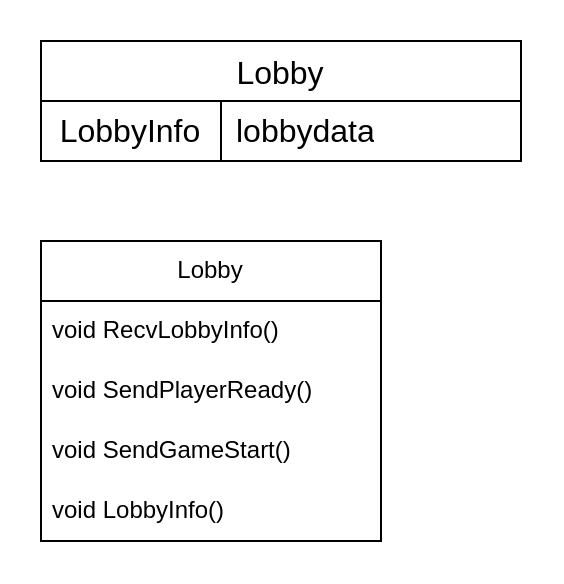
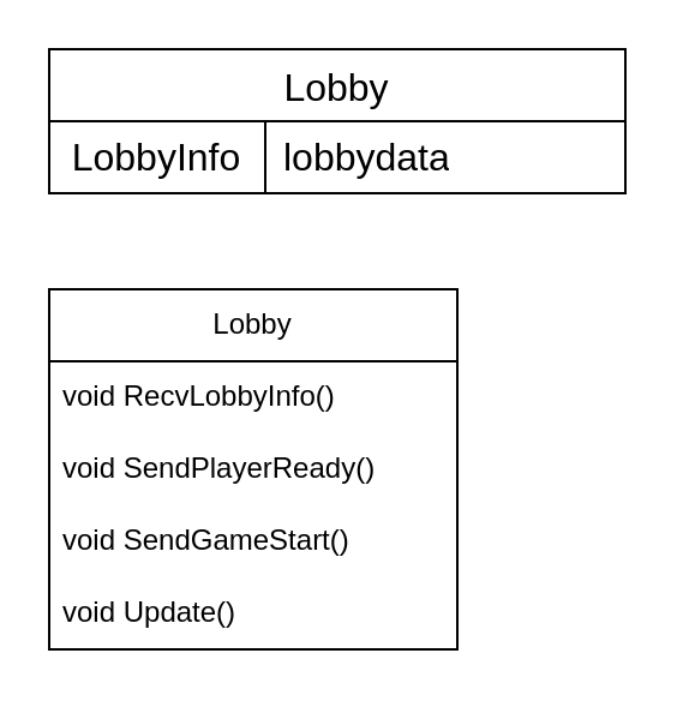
  <mxCell id="0" />
  <mxCell id="1" parent="0" />
  <mxCell id="2" value="Lobby" style="swimlane;fontStyle=0;childLayout=stackLayout;horizontal=1;startSize=30;horizontalStack=0;resizeParent=1;resizeParentMax=0;resizeLast=0;collapsible=1;marginBottom=0;whiteSpace=wrap;html=1;" vertex="1" parent="1"><mxGeometry x="20" y="120" width="170" height="150" as="geometry" /></mxCell>
  <mxCell id="3" value="void RecvLobbyInfo()&amp;nbsp;" style="text;strokeColor=none;fillColor=none;align=left;verticalAlign=middle;spacingLeft=4;spacingRight=4;overflow=hidden;points=[[0,0.5],[1,0.5]];portConstraint=eastwest;rotatable=0;whiteSpace=wrap;html=1;" vertex="1" parent="2"><mxGeometry y="30" width="170" height="30" as="geometry" /></mxCell>
  <mxCell id="4" value="void SendPlayerReady()&amp;nbsp;" style="text;strokeColor=none;fillColor=none;align=left;verticalAlign=middle;spacingLeft=4;spacingRight=4;overflow=hidden;points=[[0,0.5],[1,0.5]];portConstraint=eastwest;rotatable=0;whiteSpace=wrap;html=1;" vertex="1" parent="2"><mxGeometry y="60" width="170" height="30" as="geometry" /></mxCell>
  <mxCell id="5" value="void SendGameStart()&amp;nbsp;" style="text;strokeColor=none;fillColor=none;align=left;verticalAlign=middle;spacingLeft=4;spacingRight=4;overflow=hidden;points=[[0,0.5],[1,0.5]];portConstraint=eastwest;rotatable=0;whiteSpace=wrap;html=1;" vertex="1" parent="2"><mxGeometry y="90" width="170" height="30" as="geometry" /></mxCell>
- <mxCell id="6" value="void LobbyInfo()" style="text;strokeColor=none;fillColor=none;align=left;verticalAlign=middle;spacingLeft=4;spacingRight=4;overflow=hidden;points=[[0,0.5],[1,0.5]];portConstraint=eastwest;rotatable=0;whiteSpace=wrap;html=1;" vertex="1" parent="2"><mxGeometry y="120" width="170" height="30" as="geometry" /></mxCell>
+ <mxCell id="6" value="void Update()" style="text;strokeColor=none;fillColor=none;align=left;verticalAlign=middle;spacingLeft=4;spacingRight=4;overflow=hidden;points=[[0,0.5],[1,0.5]];portConstraint=eastwest;rotatable=0;whiteSpace=wrap;html=1;" vertex="1" parent="2"><mxGeometry y="120" width="170" height="30" as="geometry" /></mxCell>
  <mxCell id="7" value="Lobby" style="shape=table;startSize=30;container=1;collapsible=0;childLayout=tableLayout;fixedRows=1;rowLines=0;fontStyle=0;strokeColor=default;fontSize=16;movable=1;resizable=1;rotatable=1;deletable=1;editable=1;locked=0;connectable=1;" vertex="1" parent="1"><mxGeometry x="20" y="20" width="240" height="60" as="geometry" /></mxCell>
  <mxCell id="8" value="" style="shape=tableRow;horizontal=0;startSize=0;swimlaneHead=0;swimlaneBody=0;top=0;left=0;bottom=0;right=0;collapsible=0;dropTarget=0;fillColor=none;points=[[0,0.5],[1,0.5]];portConstraint=eastwest;strokeColor=inherit;fontSize=16;" vertex="1" parent="7"><mxGeometry y="30" width="240" height="30" as="geometry" /></mxCell>
  <mxCell id="9" value="LobbyInfo" style="shape=partialRectangle;html=1;whiteSpace=wrap;connectable=0;fillColor=none;top=0;left=0;bottom=0;right=0;overflow=hidden;pointerEvents=1;strokeColor=inherit;fontSize=16;" vertex="1" parent="8"><mxGeometry width="90" height="30" as="geometry"><mxRectangle width="90" height="30" as="alternateBounds" /></mxGeometry></mxCell>
  <mxCell id="10" value="lobbydata" style="shape=partialRectangle;html=1;whiteSpace=wrap;connectable=0;fillColor=none;top=0;left=0;bottom=0;right=0;align=left;spacingLeft=6;overflow=hidden;strokeColor=inherit;fontSize=16;" vertex="1" parent="8"><mxGeometry x="90" width="150" height="30" as="geometry"><mxRectangle width="150" height="30" as="alternateBounds" /></mxGeometry></mxCell>
